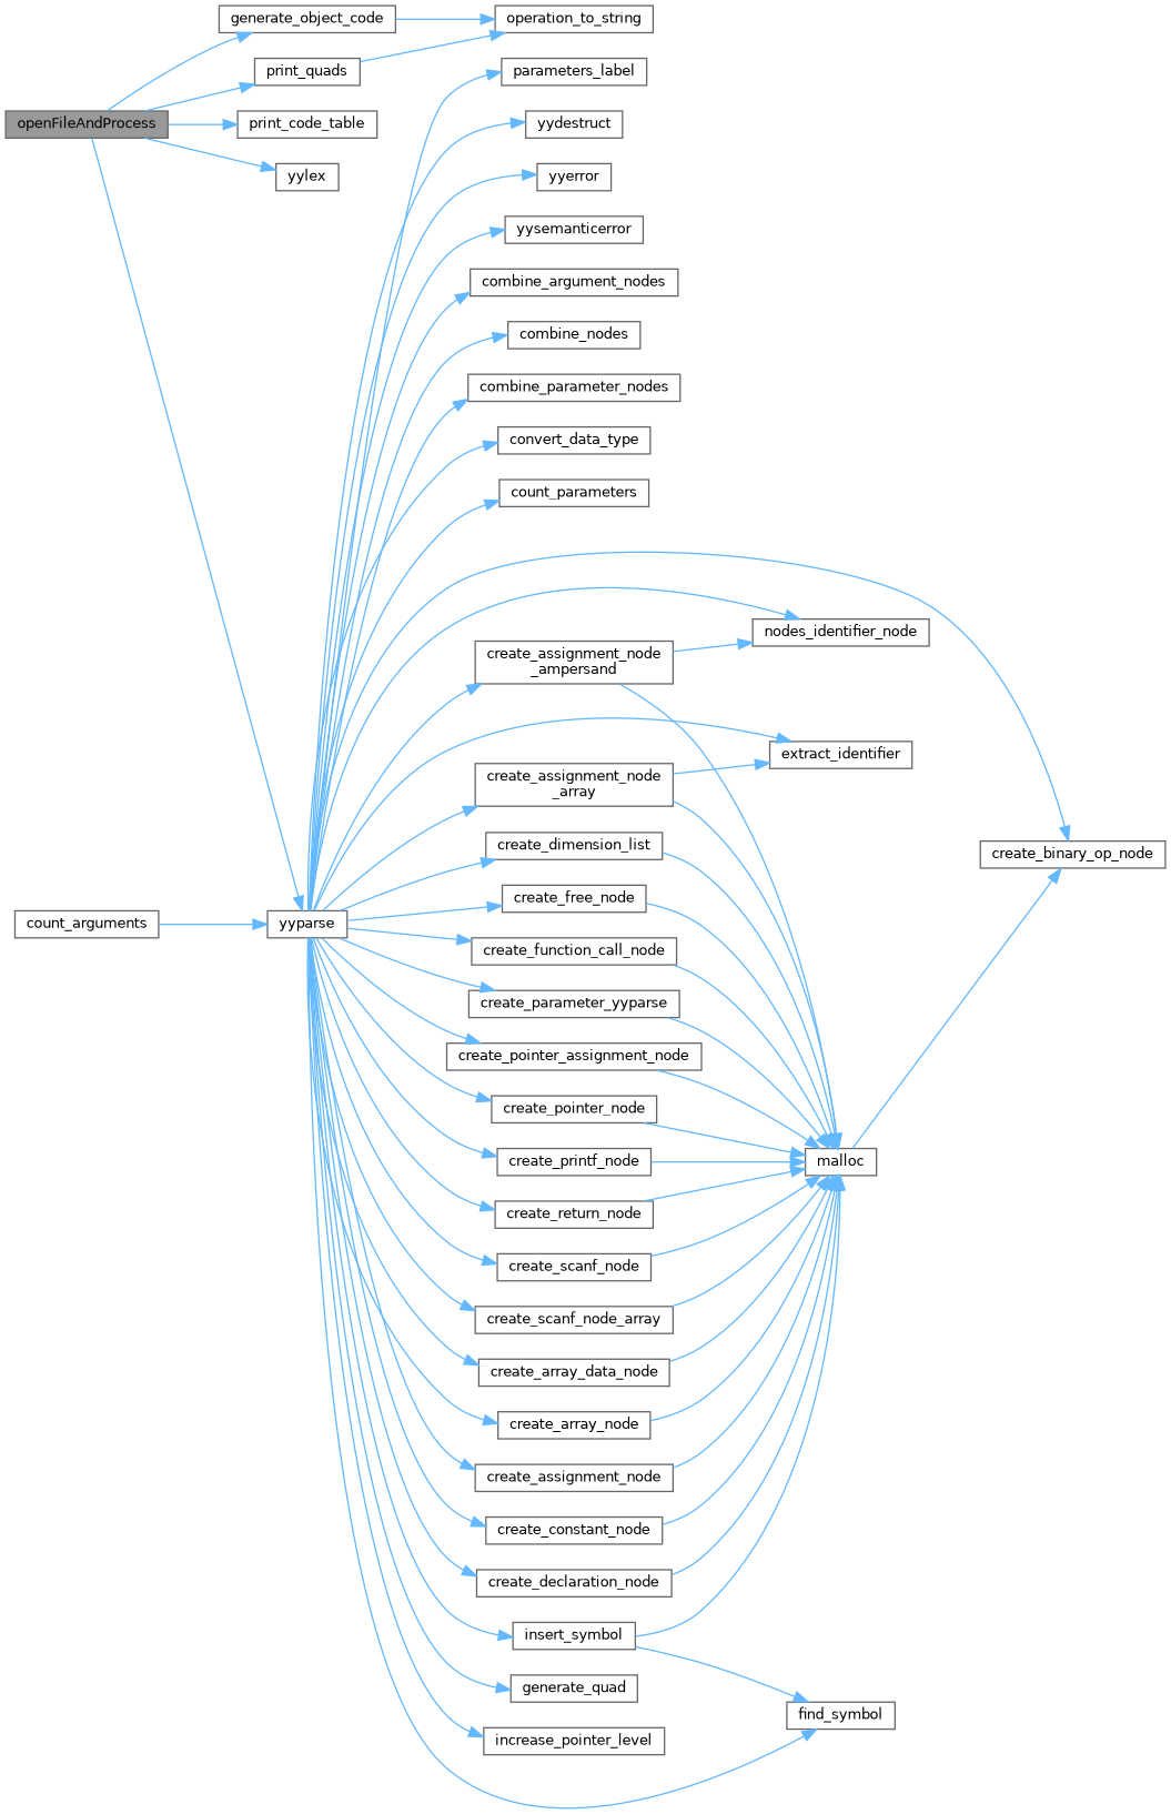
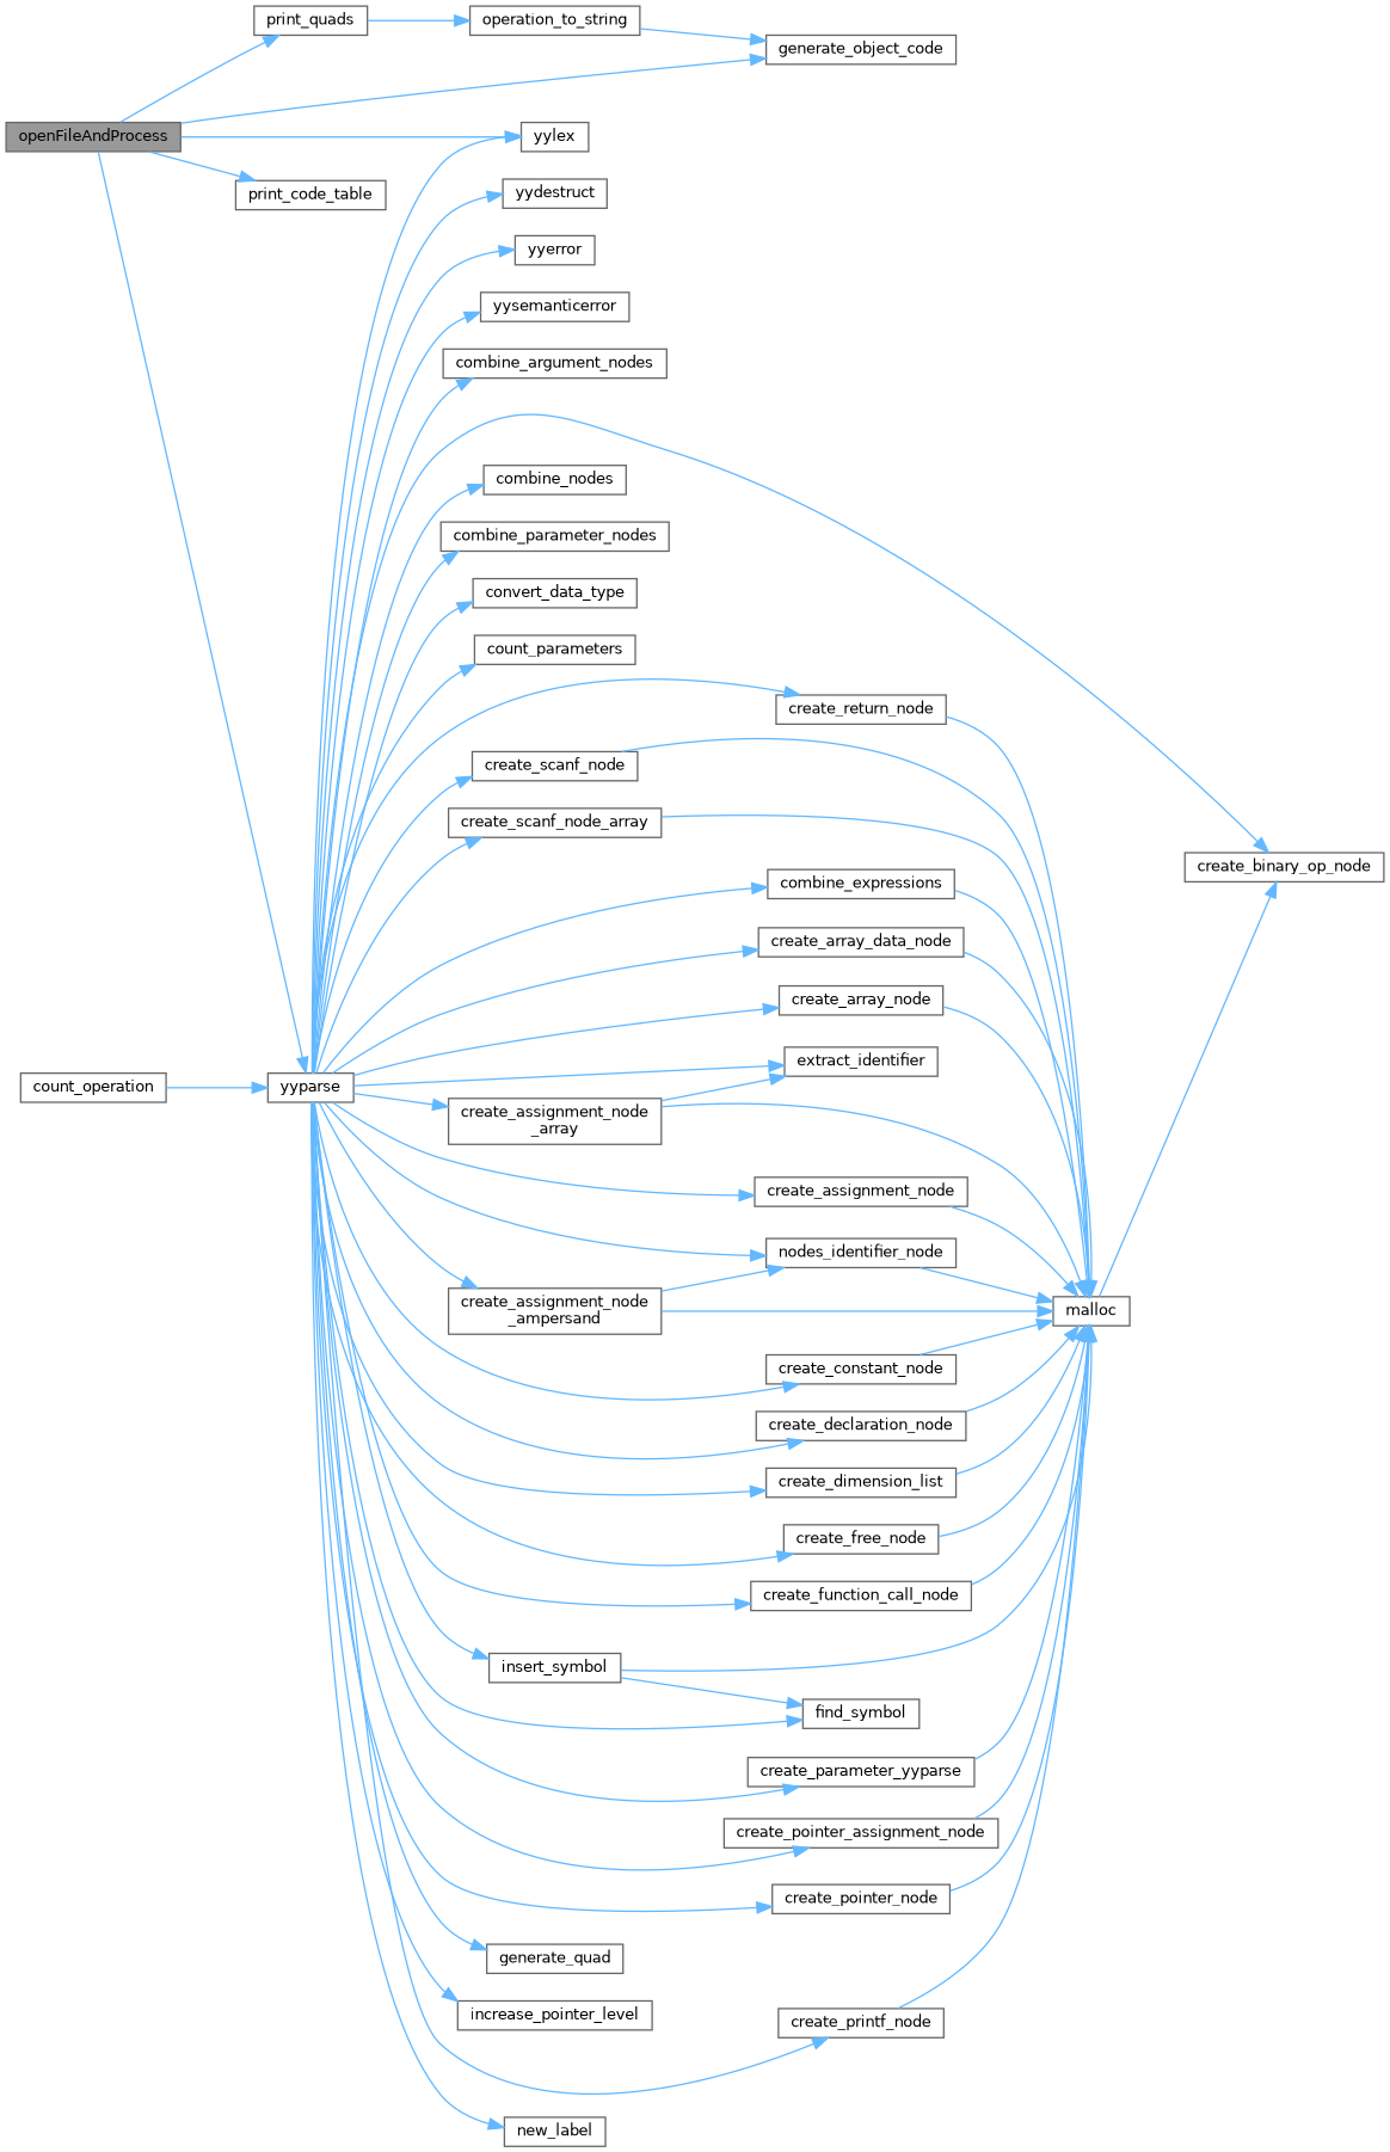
  digraph {
    fontname="DejaVu Sans"
    rankdir=LR
    node [color=grey40 fillcolor=white fontname="DejaVu Sans" fontsize=10 shape=box style=filled]
    edge [color=steelblue1 fontname="DejaVu Sans" fontsize=10 labelfontname=Helvetica labelfontsize=10 style=solid]
    n1 [color=gray40 fillcolor=grey60 fontcolor=black height=0.2 label=openFileAndProcess width=0.4]
    n2 [height=0.2 label=generate_object_code width=0.4]
    n3 [height=0.2 label=print_quads width=0.4]
    n4 [height=0.2 label=print_code_table width=0.4]
    n5 [height=0.2 label=yylex width=0.4]
    n6 [height=0.2 label=yyparse width=0.4]
    n7 [height=0.2 label=operation_to_string width=0.4]
    n8 [height=0.2 label=combine_argument_nodes width=0.4]
+   n9 [height=0.2 label=combine_expressions width=0.4]
    n10 [height=0.2 label=combine_nodes width=0.4]
    n11 [height=0.2 label=combine_parameter_nodes width=0.4]
    n12 [height=0.2 label=convert_data_type width=0.4]
    n13 [height=0.2 label=count_parameters width=0.4]
    n14 [height=0.2 label=create_array_data_node width=0.4]
    n15 [height=0.2 label=create_array_node width=0.4]
    n16 [height=0.2 label=create_assignment_node width=0.4]
    n17 [height=0.2 label="create_assignment_node\l_ampersand" width=0.4]
    n18 [height=0.2 label=nodes_identifier_node width=0.4]
    n19 [height=0.2 label="create_assignment_node\l_array" width=0.4]
    n20 [height=0.2 label=extract_identifier width=0.4]
    n21 [height=0.2 label=create_binary_op_node width=0.4]
    n22 [height=0.2 label=create_constant_node width=0.4]
    n23 [height=0.2 label=create_declaration_node width=0.4]
    n24 [height=0.2 label=create_dimension_list width=0.4]
    n25 [height=0.2 label=create_free_node width=0.4]
    n26 [height=0.2 label=create_function_call_node width=0.4]
    n27 [height=0.2 label=create_parameter_yyparse width=0.4]
    n28 [height=0.2 label=create_pointer_assignment_node width=0.4]
    n29 [height=0.2 label=create_pointer_node width=0.4]
    n30 [height=0.2 label=create_printf_node width=0.4]
    n31 [height=0.2 label=create_return_node width=0.4]
    n32 [height=0.2 label=create_scanf_node width=0.4]
    n33 [height=0.2 label=create_scanf_node_array width=0.4]
    n34 [height=0.2 label=find_symbol width=0.4]
    n35 [height=0.2 label=generate_quad width=0.4]
    n36 [height=0.2 label=increase_pointer_level width=0.4]
    n37 [height=0.2 label=insert_symbol width=0.4]
-   n38 [height=0.2 label=parameters_label width=0.4]
+   n38 [height=0.2 label=new_label width=0.4]
    n39 [height=0.2 label=yydestruct width=0.4]
    n40 [height=0.2 label=yyerror width=0.4]
    n41 [height=0.2 label=yysemanticerror width=0.4]
    n42 [height=0.2 label=malloc width=0.4]
-   n43 [height=0.2 label=count_arguments width=0.4]
+   n43 [height=0.2 label=count_operation width=0.4]
    n1 -> n2
    n1 -> n3
    n1 -> n4
    n1 -> n5
    n1 -> n6
-   n2 -> n7
+   n7 -> n2
    n3 -> n7
+   n6 -> n5
    n6 -> n8
+   n6 -> n9
    n6 -> n10
    n6 -> n11
    n6 -> n12
    n6 -> n13
    n6 -> n14
    n6 -> n15
    n6 -> n16
    n6 -> n17
    n6 -> n18
    n6 -> n19
    n6 -> n20
    n6 -> n21
    n6 -> n22
    n6 -> n23
    n6 -> n24
    n6 -> n25
    n6 -> n26
    n6 -> n27
    n6 -> n28
    n6 -> n29
    n6 -> n30
    n6 -> n31
    n6 -> n32
    n6 -> n33
    n6 -> n34
    n6 -> n35
    n6 -> n36
    n6 -> n37
    n6 -> n38
    n6 -> n39
    n6 -> n40
    n6 -> n41
+   n9 -> n42
    n14 -> n42
    n15 -> n42
    n16 -> n42
    n17 -> n18
    n17 -> n42
+   n18 -> n42
    n19 -> n20
    n19 -> n42
    n22 -> n42
    n23 -> n42
    n24 -> n42
    n25 -> n42
    n26 -> n42
    n27 -> n42
    n28 -> n42
    n29 -> n42
    n30 -> n42
    n31 -> n42
    n32 -> n42
    n33 -> n42
    n37 -> n34
    n37 -> n42
    n42 -> n21
    n43 -> n6
  }
